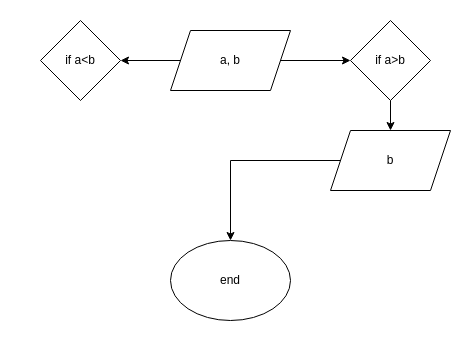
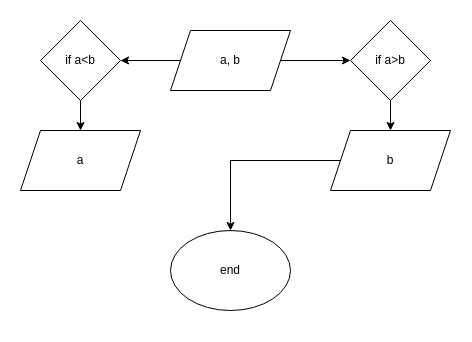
  <mxCell id="0" />
  <mxCell id="1" parent="0" />
  <mxCell id="2" value="" style="edgeStyle=orthogonalEdgeStyle;rounded=0;orthogonalLoop=1;jettySize=auto;html=1;fontColor=#212121;fillColor=none;" parent="1" source="4" target="6" edge="1"><mxGeometry relative="1" as="geometry" /></mxCell>
  <mxCell id="3" value="" style="edgeStyle=orthogonalEdgeStyle;rounded=0;orthogonalLoop=1;jettySize=auto;html=1;fontColor=#212121;fillColor=none;" parent="1" source="4" target="10" edge="1"><mxGeometry relative="1" as="geometry" /></mxCell>
  <mxCell id="4" value="a, b" style="shape=parallelogram;perimeter=parallelogramPerimeter;whiteSpace=wrap;html=1;fixedSize=1;fillColor=none;" parent="1" vertex="1"><mxGeometry x="170" y="30" width="120" height="60" as="geometry" /></mxCell>
+ <mxCell id="5" value="" style="edgeStyle=orthogonalEdgeStyle;rounded=0;orthogonalLoop=1;jettySize=auto;html=1;fontColor=#212121;fillColor=none;" parent="1" source="6" target="7" edge="1"><mxGeometry relative="1" as="geometry" /></mxCell>
  <mxCell id="6" value="if a&amp;lt;b" style="rhombus;whiteSpace=wrap;html=1;fillColor=none;" parent="1" vertex="1"><mxGeometry x="40" y="20" width="80" height="80" as="geometry" /></mxCell>
- <mxCell id="8" value="end" style="ellipse;whiteSpace=wrap;html=1;fillColor=none;" parent="1" vertex="1"><mxGeometry x="170" y="240" width="120" height="80" as="geometry" /></mxCell>
+ <mxCell id="7" value="&lt;div&gt;a&lt;/div&gt;" style="shape=parallelogram;perimeter=parallelogramPerimeter;whiteSpace=wrap;html=1;fixedSize=1;fillColor=none;" parent="1" vertex="1"><mxGeometry x="20" y="130" width="120" height="60" as="geometry" /></mxCell>
+ <mxCell id="8" value="end" style="ellipse;whiteSpace=wrap;html=1;fillColor=none;" parent="1" vertex="1"><mxGeometry x="170" y="230" width="120" height="80" as="geometry" /></mxCell>
  <mxCell id="9" value="" style="edgeStyle=orthogonalEdgeStyle;rounded=0;orthogonalLoop=1;jettySize=auto;html=1;fontColor=#212121;fillColor=none;" parent="1" source="10" target="12" edge="1"><mxGeometry relative="1" as="geometry" /></mxCell>
  <mxCell id="10" value="if a&amp;gt;b" style="rhombus;whiteSpace=wrap;html=1;fillColor=none;" parent="1" vertex="1"><mxGeometry x="350" y="20" width="80" height="80" as="geometry" /></mxCell>
  <mxCell id="11" value="" style="edgeStyle=orthogonalEdgeStyle;rounded=0;orthogonalLoop=1;jettySize=auto;html=1;entryX=0.5;entryY=0;entryDx=0;entryDy=0;fontColor=#212121;fillColor=none;" parent="1" source="12" target="8" edge="1"><mxGeometry relative="1" as="geometry"><mxPoint x="230" y="460" as="targetPoint" /></mxGeometry></mxCell>
  <mxCell id="12" value="b" style="shape=parallelogram;perimeter=parallelogramPerimeter;whiteSpace=wrap;html=1;fixedSize=1;fillColor=none;" parent="1" vertex="1"><mxGeometry x="330" y="130" width="120" height="60" as="geometry" /></mxCell>
